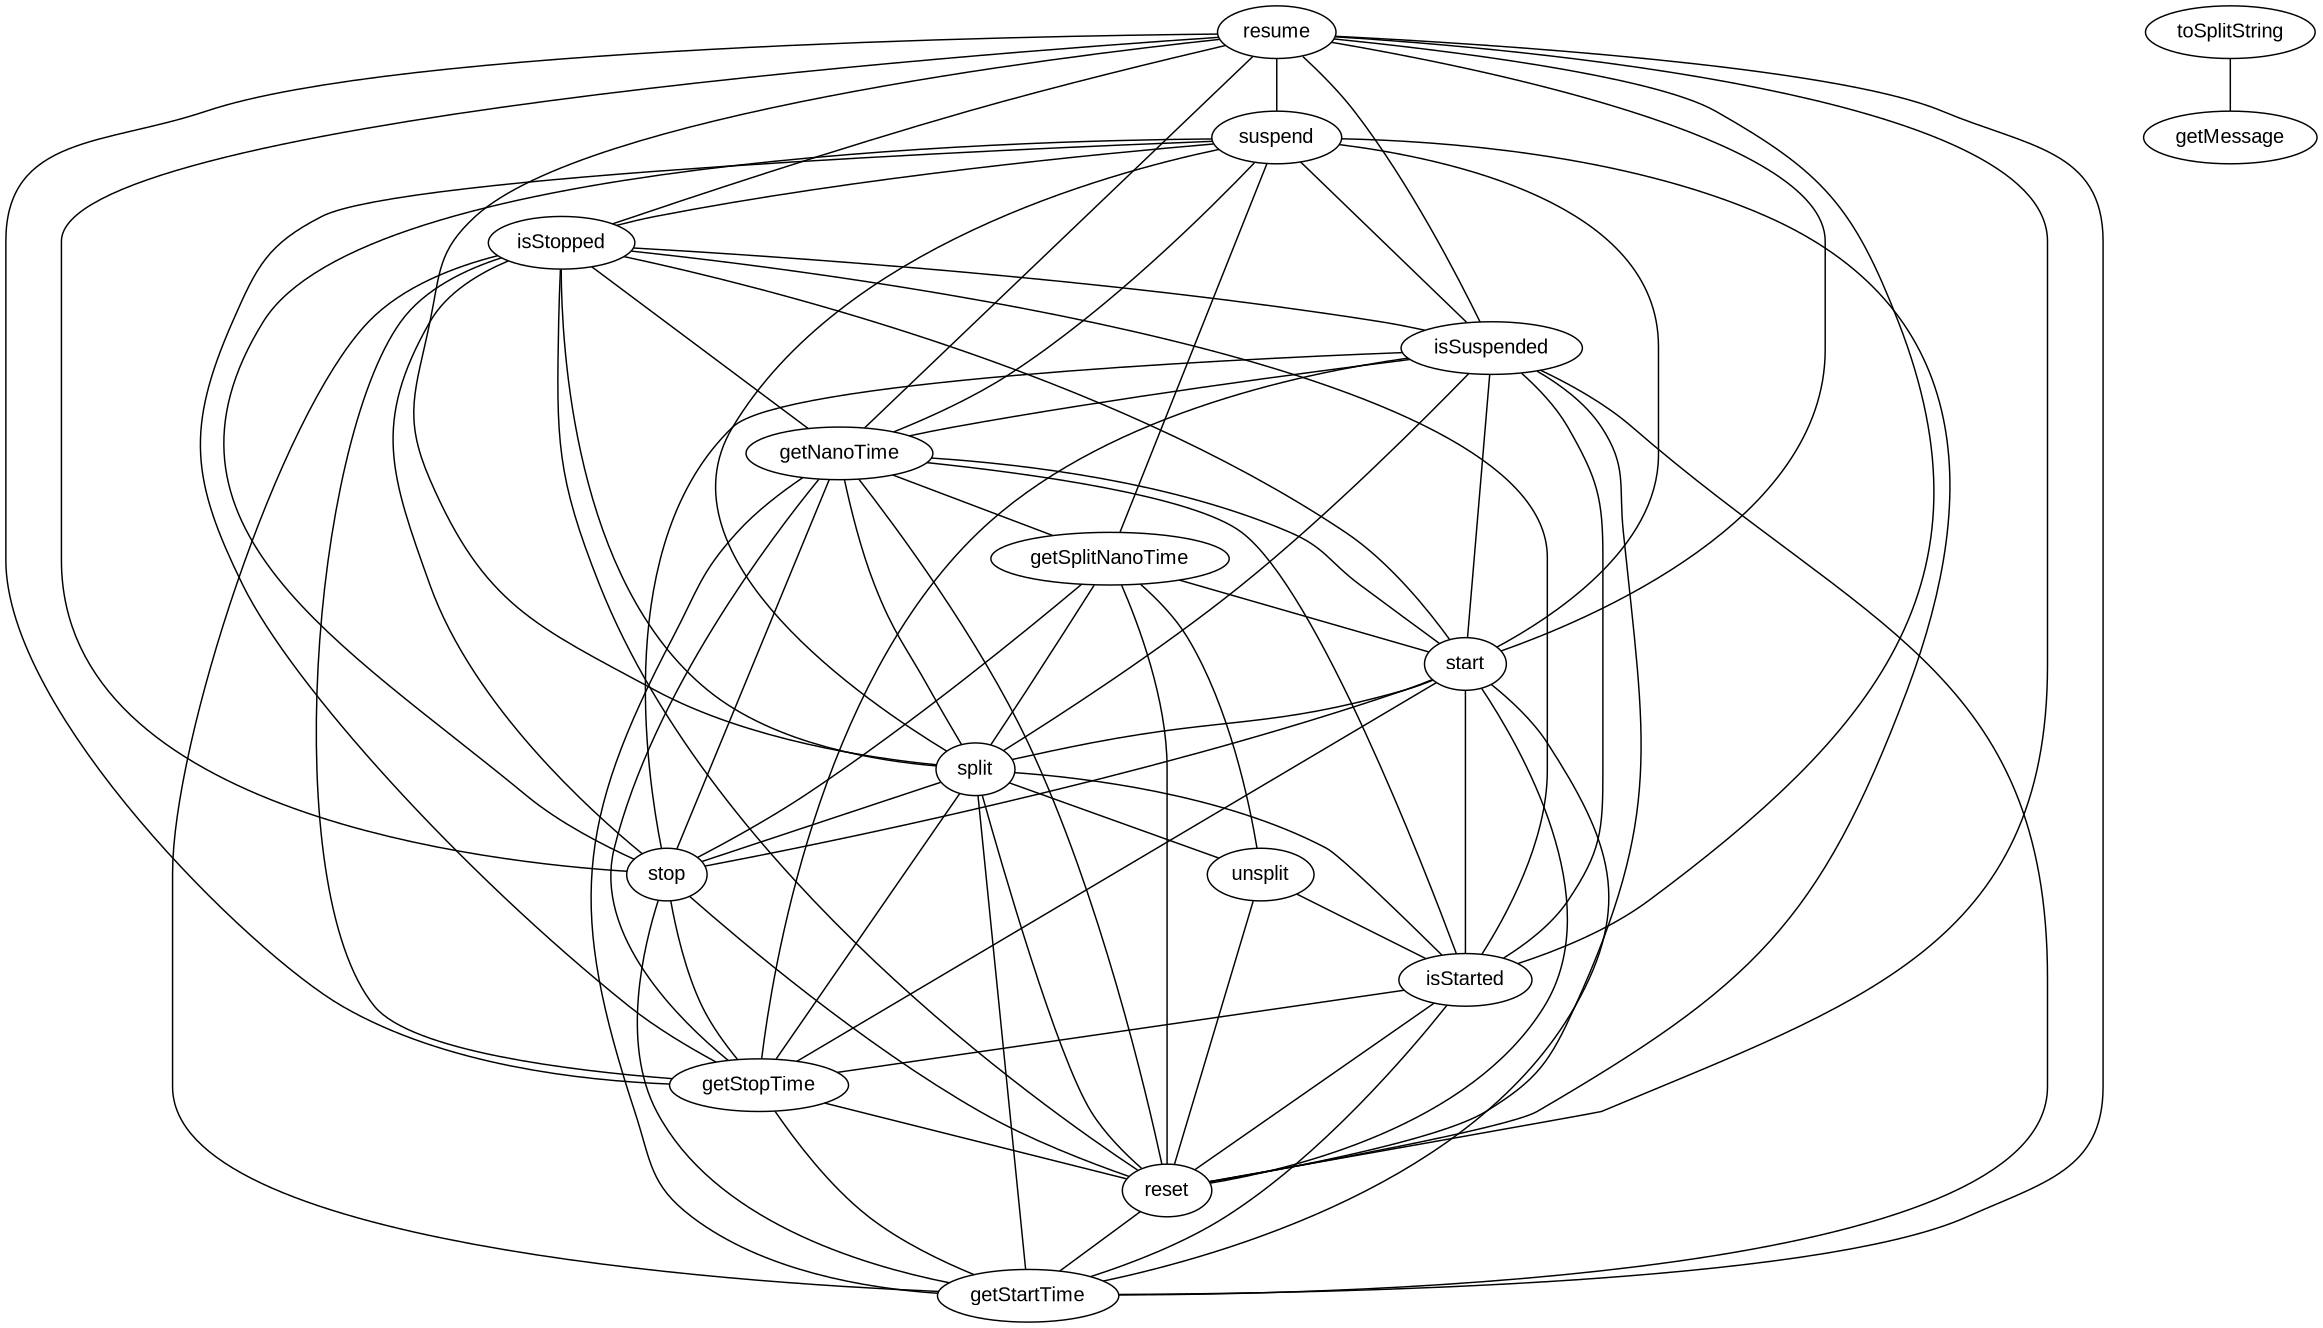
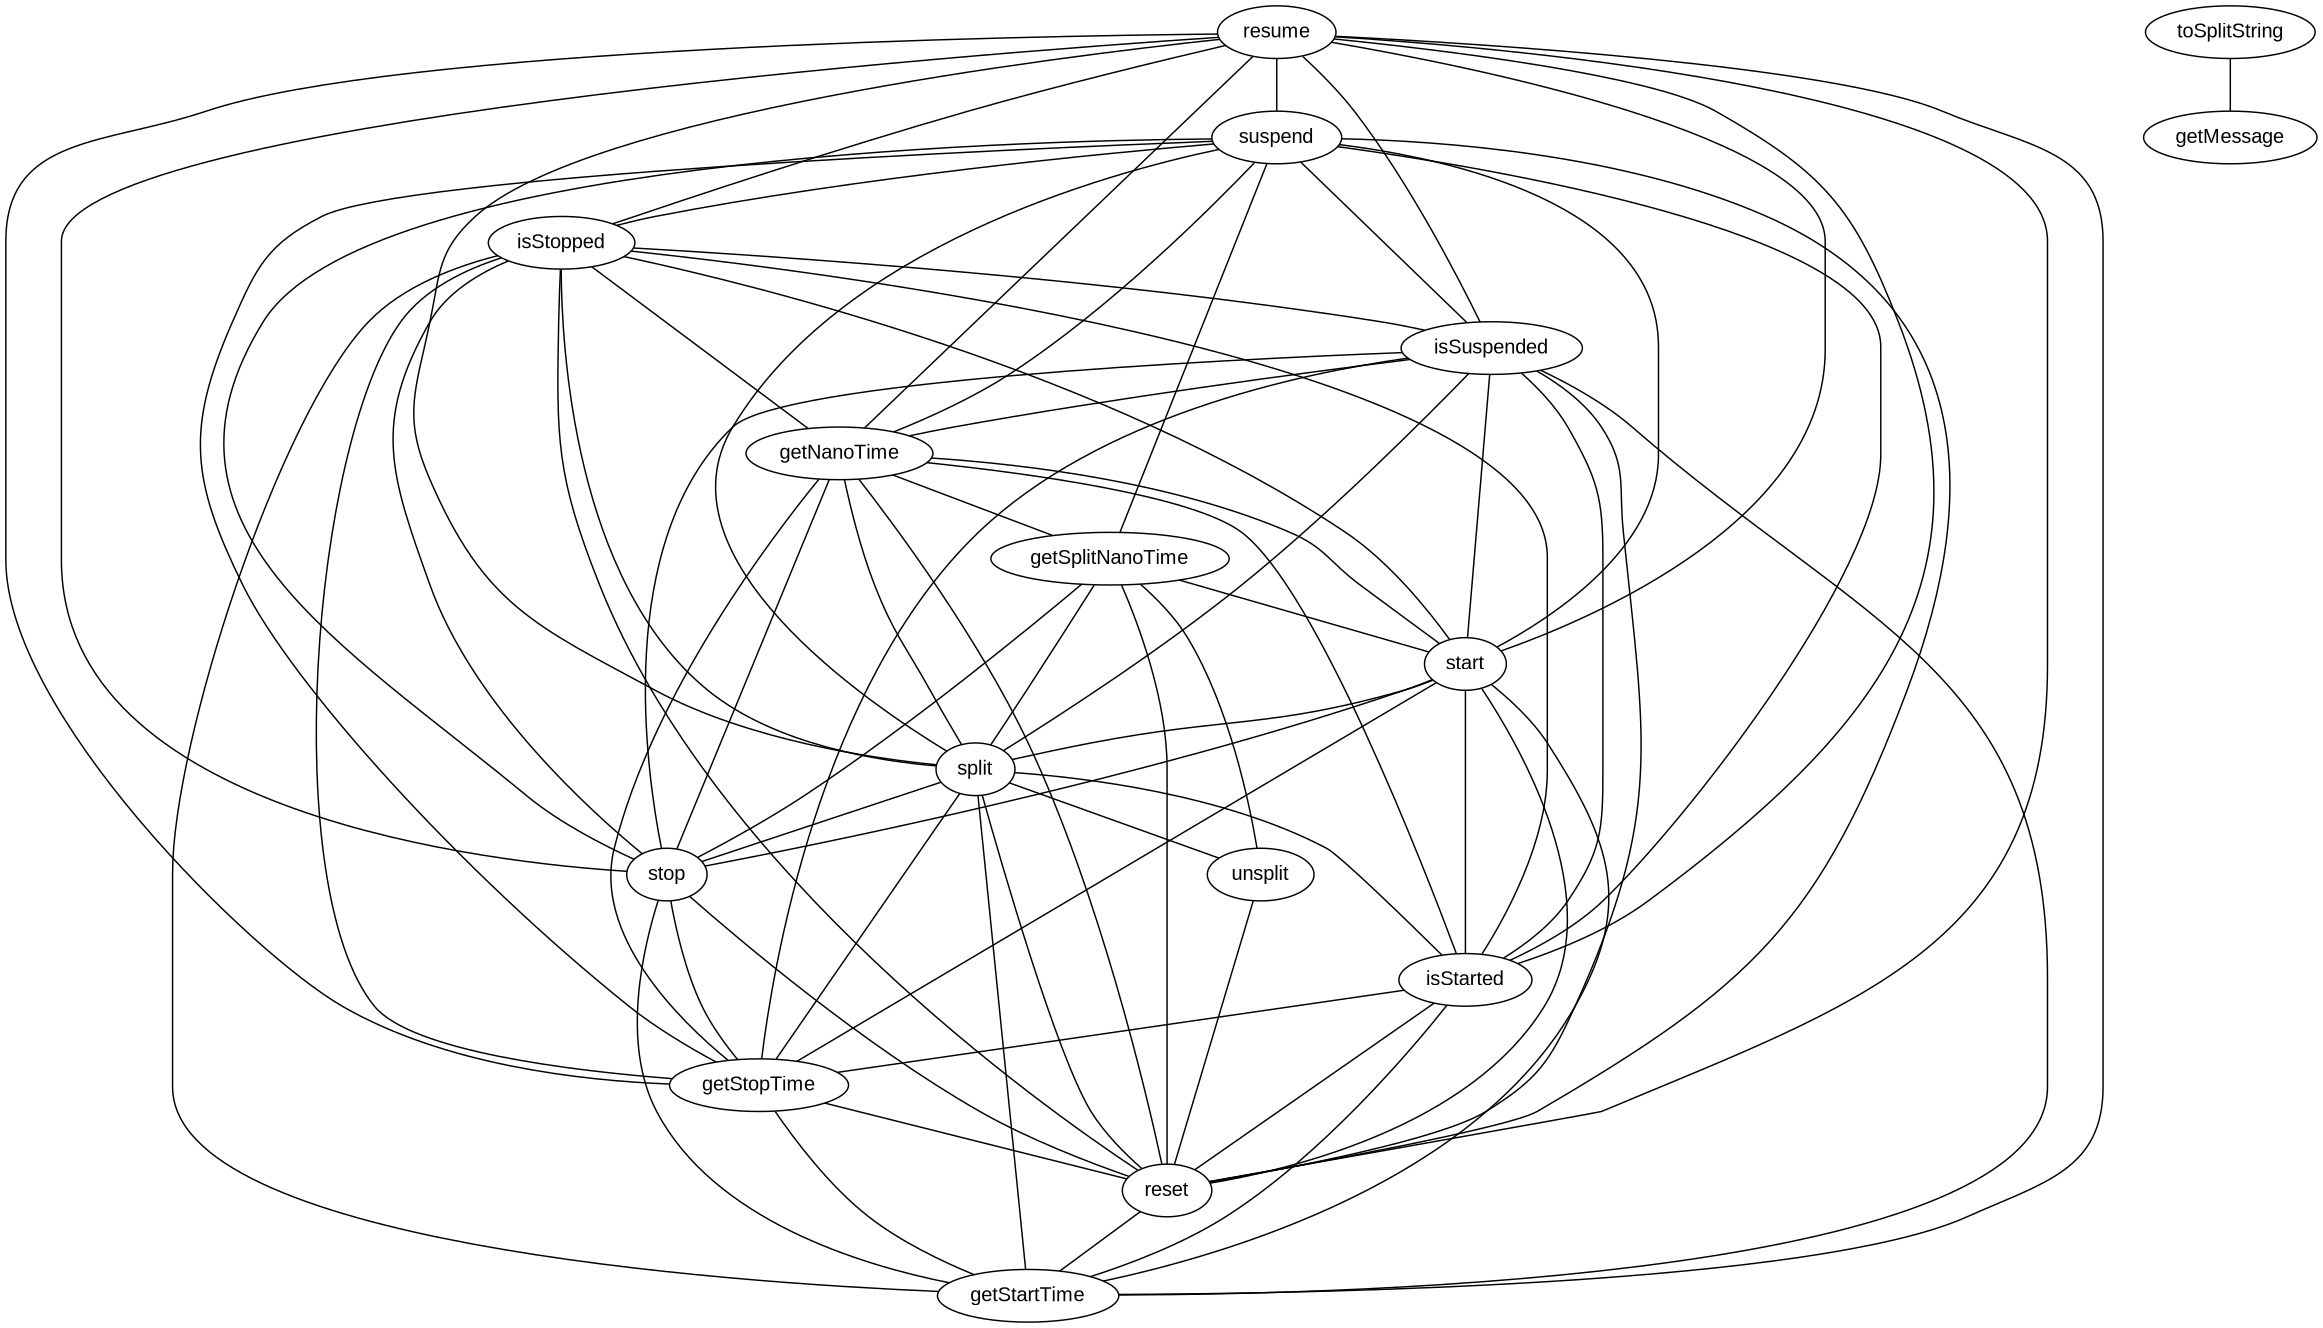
  strict graph {
    fontname="Liberation Sans"
    node [fontname="Liberation Sans"]
    edge [fontname="Liberation Sans"]
    resume
    suspend
    isStopped
    isSuspended
    split
    stop
    getStopTime
    getNanoTime
    start
    reset
    isStarted
    getStartTime
    getSplitNanoTime
    unsplit
    toSplitString
    getMessage
    resume -- suspend
    resume -- isStopped
    resume -- isSuspended
    resume -- split
    resume -- stop
    resume -- getStopTime
    resume -- getNanoTime
    resume -- start
    resume -- reset
    resume -- isStarted
    resume -- getStartTime
    suspend -- isStopped
    suspend -- isSuspended
    suspend -- split
    suspend -- stop
    suspend -- getStopTime
    suspend -- getNanoTime
    suspend -- start
    suspend -- reset
-   unsplit -- isStarted
+   suspend -- isStarted
    suspend -- getSplitNanoTime
    isStopped -- isSuspended
    isStopped -- split
    isStopped -- stop
    isStopped -- getStopTime
    isStopped -- getNanoTime
    isStopped -- start
    isStopped -- reset
    isStopped -- isStarted
    isStopped -- getStartTime
    isSuspended -- split
    isSuspended -- stop
    isSuspended -- getStopTime
    isSuspended -- getNanoTime
    isSuspended -- start
    isSuspended -- reset
    isSuspended -- isStarted
    isSuspended -- getStartTime
    split -- stop
    split -- getStopTime
    split -- reset
    split -- getStartTime
    split -- unsplit
    stop -- getStopTime
    stop -- reset
    stop -- getStartTime
    getStopTime -- reset
    getStopTime -- getStartTime
    getNanoTime -- split
    getNanoTime -- stop
    getNanoTime -- getStopTime
    getNanoTime -- start
    getNanoTime -- reset
    getNanoTime -- isStarted
-   getNanoTime -- getStartTime
    getNanoTime -- getSplitNanoTime
    start -- split
    start -- stop
    start -- getStopTime
    start -- reset
    start -- isStarted
    start -- getStartTime
    reset -- getStartTime
    isStarted -- split
    isStarted -- getStopTime
    isStarted -- reset
    isStarted -- getStartTime
    getSplitNanoTime -- split
    getSplitNanoTime -- stop
    getSplitNanoTime -- start
    getSplitNanoTime -- reset
    getSplitNanoTime -- unsplit
    unsplit -- reset
    toSplitString -- getMessage
  }
